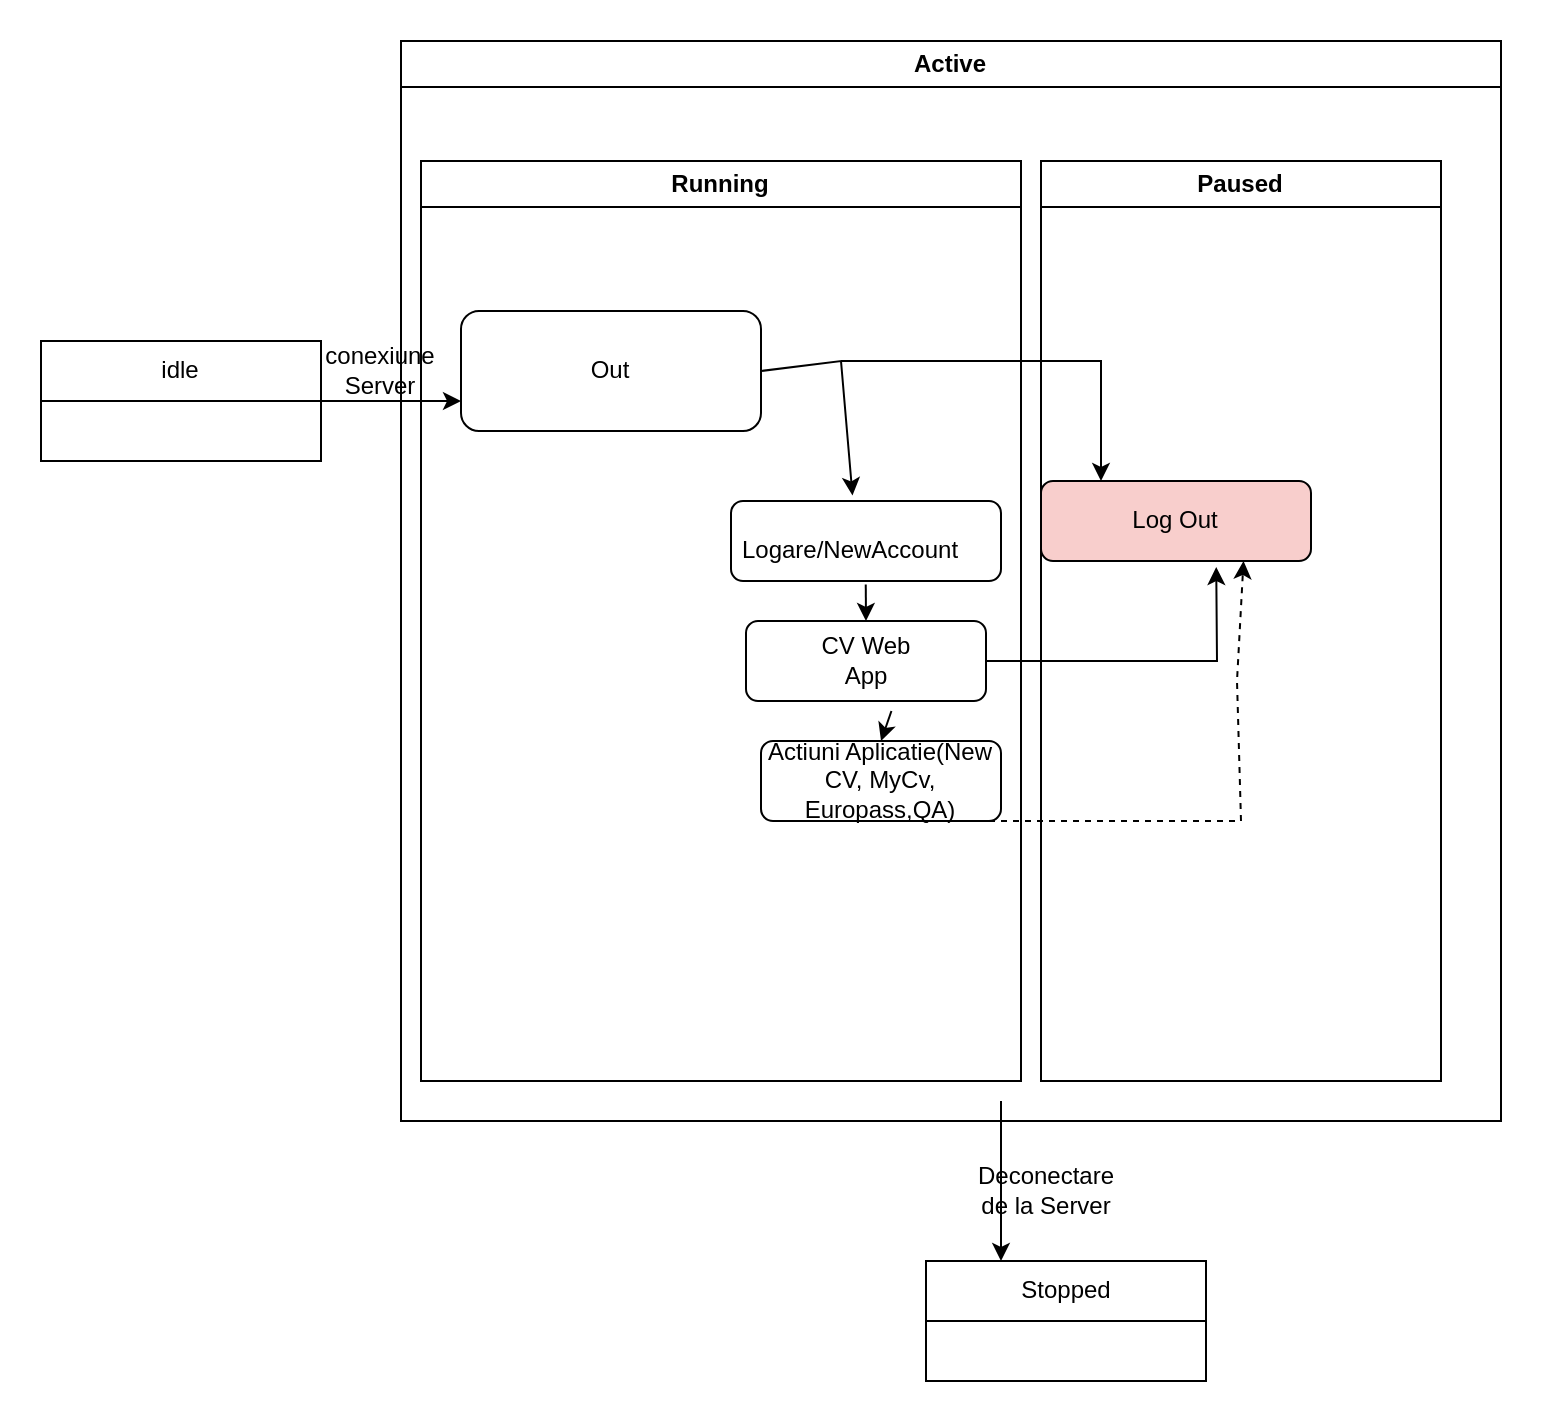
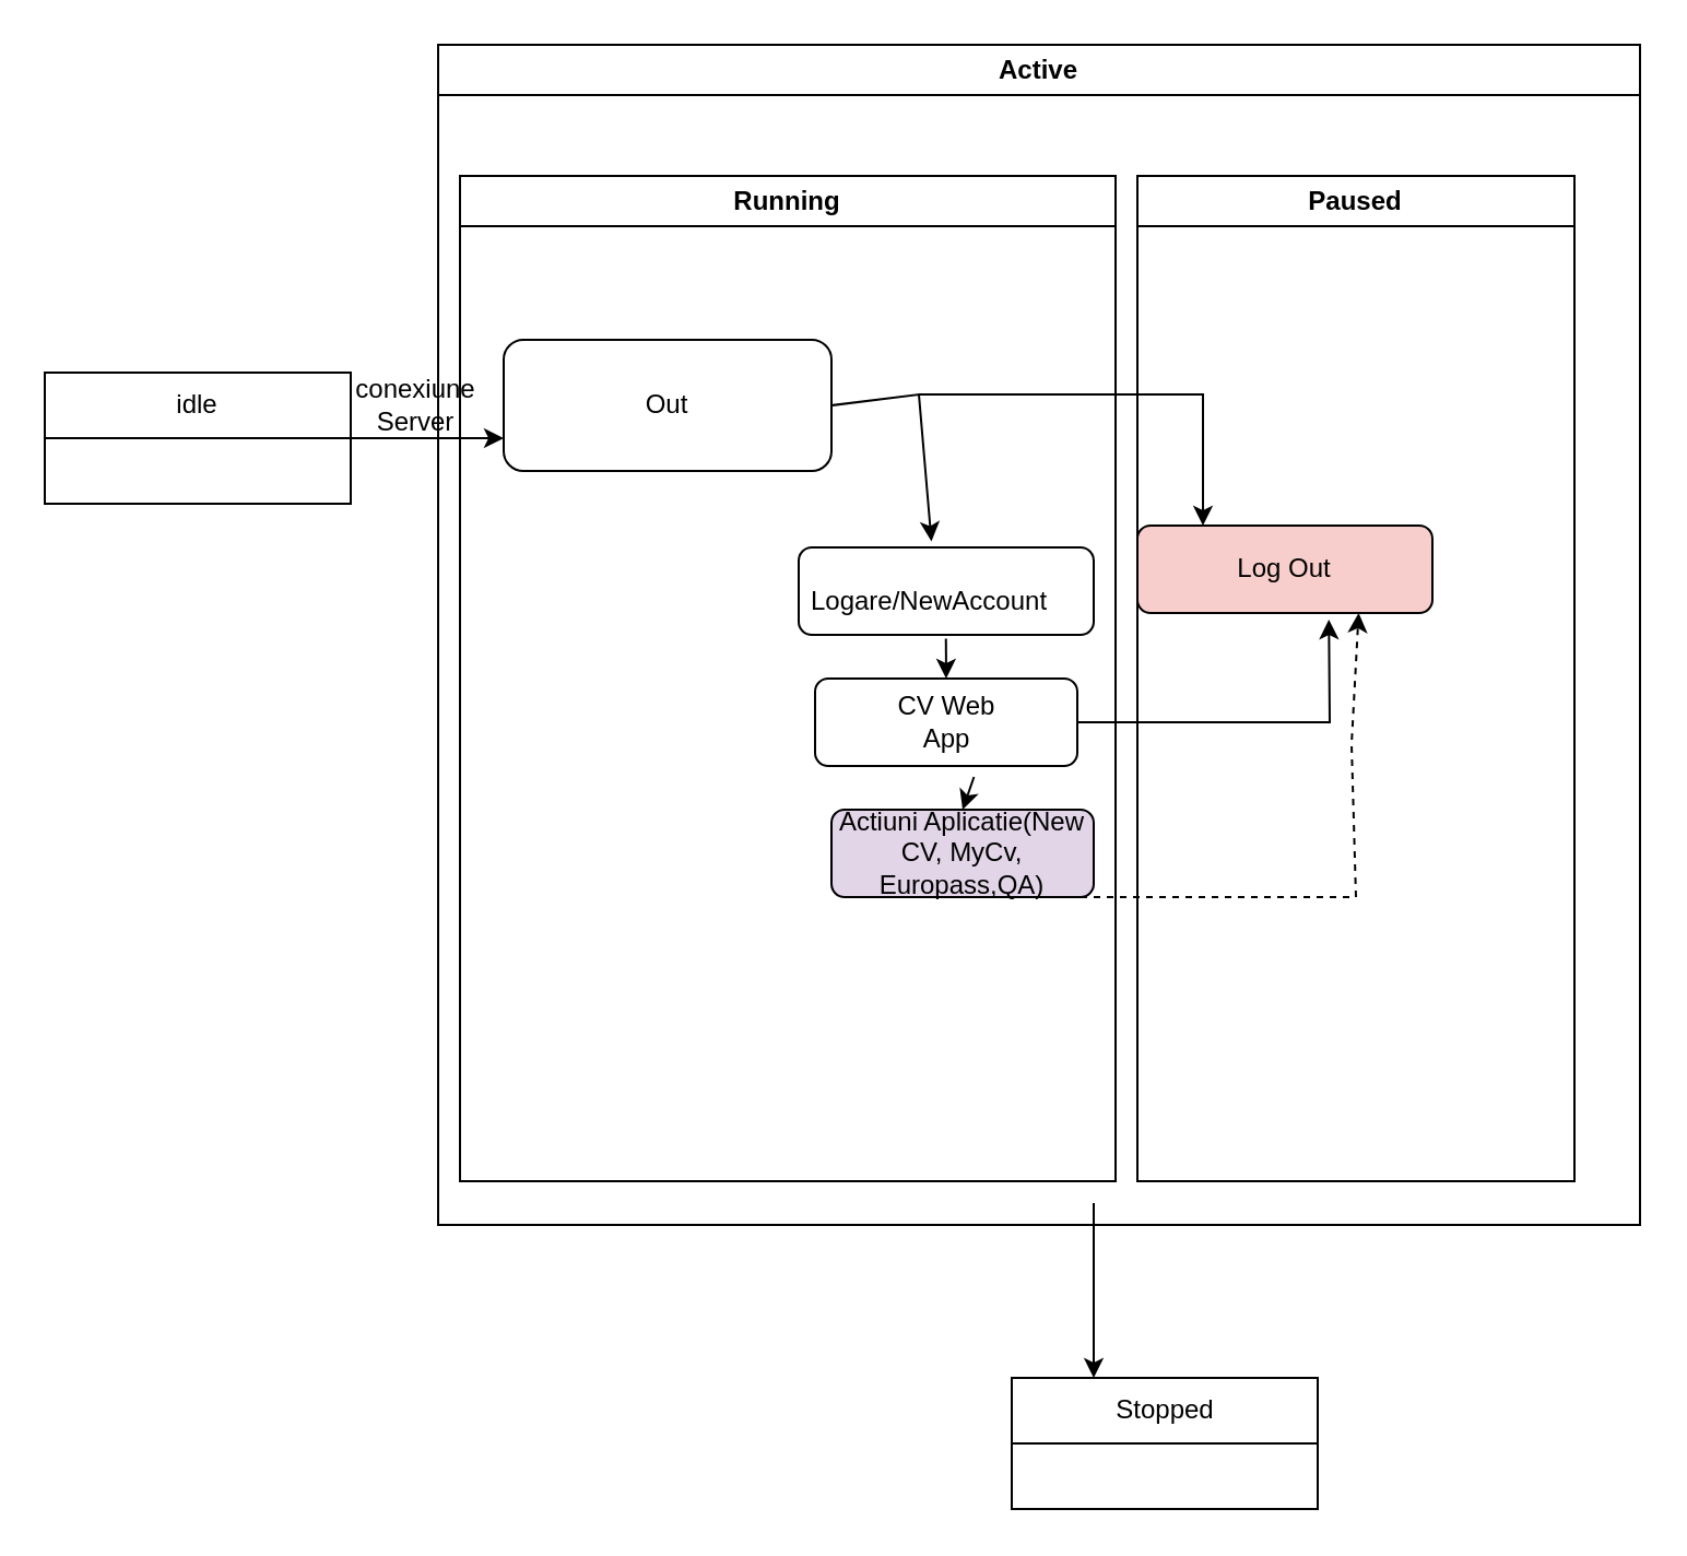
  <mxCell id="0" />
  <mxCell id="1" parent="0" />
  <mxCell id="2" value="idle" style="swimlane;fontStyle=0;childLayout=stackLayout;horizontal=1;startSize=30;horizontalStack=0;resizeParent=1;resizeParentMax=0;resizeLast=0;collapsible=1;marginBottom=0;whiteSpace=wrap;html=1;" vertex="1" parent="1"><mxGeometry x="20" y="170" width="140" height="60" as="geometry" /></mxCell>
  <mxCell id="3" value="" style="endArrow=classic;html=1;rounded=0;exitX=1;exitY=0.5;exitDx=0;exitDy=0;" edge="1" parent="1" source="2"><mxGeometry width="50" height="50" relative="1" as="geometry"><mxPoint x="290" y="310" as="sourcePoint" /><mxPoint x="230" y="200" as="targetPoint" /></mxGeometry></mxCell>
  <mxCell id="4" value="conexiune&lt;br&gt;Server" style="text;html=1;strokeColor=none;fillColor=none;align=center;verticalAlign=middle;whiteSpace=wrap;rounded=0;" vertex="1" parent="1"><mxGeometry x="160" y="170" width="60" height="30" as="geometry" /></mxCell>
  <mxCell id="5" value="" style="endArrow=classic;html=1;rounded=0;exitX=1;exitY=0.5;exitDx=0;exitDy=0;entryX=0.45;entryY=-0.07;entryDx=0;entryDy=0;entryPerimeter=0;" edge="1" parent="1" target="6"><mxGeometry width="50" height="50" relative="1" as="geometry"><mxPoint x="380" y="185" as="sourcePoint" /><mxPoint x="440" y="170" as="targetPoint" /><Array as="points"><mxPoint x="420" y="180" /></Array></mxGeometry></mxCell>
  <mxCell id="6" value="" style="rounded=1;whiteSpace=wrap;html=1;" vertex="1" parent="1"><mxGeometry x="365" y="250" width="135" height="40" as="geometry" /></mxCell>
  <mxCell id="7" value="Logare/NewAccount" style="text;html=1;strokeColor=none;fillColor=none;align=center;verticalAlign=middle;whiteSpace=wrap;rounded=0;" vertex="1" parent="1"><mxGeometry x="395" y="260" width="60" height="30" as="geometry" /></mxCell>
  <mxCell id="8" value="" style="rounded=1;whiteSpace=wrap;html=1;" vertex="1" parent="1"><mxGeometry x="372.5" y="310" width="120" height="40" as="geometry" /></mxCell>
  <mxCell id="9" value="" style="endArrow=classic;html=1;rounded=0;entryX=0.5;entryY=0;entryDx=0;entryDy=0;exitX=0.623;exitY=1.06;exitDx=0;exitDy=0;exitPerimeter=0;" edge="1" parent="1" source="7" target="8"><mxGeometry width="50" height="50" relative="1" as="geometry"><mxPoint x="360" y="300" as="sourcePoint" /><mxPoint x="410" y="250" as="targetPoint" /></mxGeometry></mxCell>
  <mxCell id="10" value="CV Web App" style="text;html=1;strokeColor=none;fillColor=none;align=center;verticalAlign=middle;whiteSpace=wrap;rounded=0;" vertex="1" parent="1"><mxGeometry x="402.5" y="315" width="60" height="30" as="geometry" /></mxCell>
- <mxCell id="11" value="Actiuni Aplicatie(New CV, MyCv, Europass,QA)" style="rounded=1;whiteSpace=wrap;html=1;" vertex="1" parent="1"><mxGeometry x="380" y="370" width="120" height="40" as="geometry" /></mxCell>
+ <mxCell id="11" value="Actiuni Aplicatie(New CV, MyCv, Europass,QA)" style="rounded=1;whiteSpace=wrap;html=1;fillColor=#e1d5e7;" vertex="1" parent="1"><mxGeometry x="380" y="370" width="120" height="40" as="geometry" /></mxCell>
  <mxCell id="12" value="" style="endArrow=classic;html=1;rounded=0;entryX=0.5;entryY=0;entryDx=0;entryDy=0;exitX=0.606;exitY=1.125;exitDx=0;exitDy=0;exitPerimeter=0;" edge="1" parent="1" source="8" target="11"><mxGeometry width="50" height="50" relative="1" as="geometry"><mxPoint x="360" y="280" as="sourcePoint" /><mxPoint x="410" y="230" as="targetPoint" /></mxGeometry></mxCell>
  <mxCell id="13" value="" style="endArrow=classic;html=1;rounded=0;" edge="1" parent="1"><mxGeometry width="50" height="50" relative="1" as="geometry"><mxPoint x="420" y="180" as="sourcePoint" /><mxPoint x="550" y="240" as="targetPoint" /><Array as="points"><mxPoint x="550" y="180" /></Array></mxGeometry></mxCell>
  <mxCell id="14" value="Log Out" style="rounded=1;whiteSpace=wrap;html=1;fillColor=#f8cecc;" vertex="1" parent="1"><mxGeometry x="520" y="240" width="135" height="40" as="geometry" /></mxCell>
  <mxCell id="15" value="" style="endArrow=classic;html=1;rounded=0;exitX=1;exitY=0.5;exitDx=0;exitDy=0;entryX=0.649;entryY=1.075;entryDx=0;entryDy=0;entryPerimeter=0;" edge="1" parent="1" source="8" target="14"><mxGeometry width="50" height="50" relative="1" as="geometry"><mxPoint x="360" y="280" as="sourcePoint" /><mxPoint x="580" y="340" as="targetPoint" /><Array as="points"><mxPoint x="608" y="330" /></Array></mxGeometry></mxCell>
  <mxCell id="16" value="" style="endArrow=classic;html=1;rounded=0;exitX=0.5;exitY=1;exitDx=0;exitDy=0;entryX=0.75;entryY=1;entryDx=0;entryDy=0;dashed=1;" edge="1" parent="1" source="11" target="14"><mxGeometry width="50" height="50" relative="1" as="geometry"><mxPoint x="502.5" y="340" as="sourcePoint" /><mxPoint x="617.615" y="293" as="targetPoint" /><Array as="points"><mxPoint x="620" y="410" /><mxPoint x="618" y="340" /></Array></mxGeometry></mxCell>
  <mxCell id="17" value="Running" style="swimlane;whiteSpace=wrap;html=1;" vertex="1" parent="1"><mxGeometry x="210" y="80" width="300" height="460" as="geometry" /></mxCell>
  <mxCell id="18" value="Out" style="rounded=1;whiteSpace=wrap;html=1;" vertex="1" parent="17"><mxGeometry x="20" y="75" width="150" height="60" as="geometry" /></mxCell>
  <mxCell id="19" value="Paused" style="swimlane;whiteSpace=wrap;html=1;" vertex="1" parent="1"><mxGeometry x="520" y="80" width="200" height="460" as="geometry" /></mxCell>
  <mxCell id="20" value="Active" style="swimlane;whiteSpace=wrap;html=1;" vertex="1" parent="1"><mxGeometry x="200" y="20" width="550" height="540" as="geometry" /></mxCell>
  <mxCell id="21" value="" style="endArrow=classic;html=1;rounded=0;" edge="1" parent="1"><mxGeometry width="50" height="50" relative="1" as="geometry"><mxPoint x="500" y="550" as="sourcePoint" /><mxPoint x="500" y="630" as="targetPoint" /></mxGeometry></mxCell>
  <mxCell id="22" value="Stopped" style="swimlane;fontStyle=0;childLayout=stackLayout;horizontal=1;startSize=30;horizontalStack=0;resizeParent=1;resizeParentMax=0;resizeLast=0;collapsible=1;marginBottom=0;whiteSpace=wrap;html=1;" vertex="1" parent="1"><mxGeometry x="462.5" y="630" width="140" height="60" as="geometry" /></mxCell>
- <mxCell id="23" value="Deconectare de la Server" style="text;html=1;strokeColor=none;fillColor=none;align=center;verticalAlign=middle;whiteSpace=wrap;rounded=0;" vertex="1" parent="1"><mxGeometry x="492.5" y="580" width="60" height="30" as="geometry" /></mxCell>
